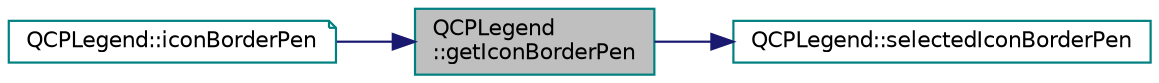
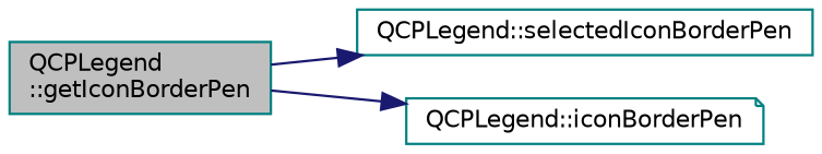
  digraph {
    rankdir=LR
    node [color=teal fillcolor=white fontname=Helvetica fontsize=10 shape=box style=filled]
    edge [color=midnightblue fontname=Helvetica fontsize=10 labelfontname=Helvetica labelfontsize=10 style=solid]
    n1 [fillcolor=grey75 fontcolor=black height=0.2 label="QCPLegend\l::getIconBorderPen" width=0.4]
    n2 [height=0.2 label="QCPLegend::selectedIconBorderPen" width=0.4]
    n3 [height=0.2 label="QCPLegend::iconBorderPen" shape=note width=0.4]
    n1 -> n2
-   n3 -> n1
+   n1 -> n3
  }
